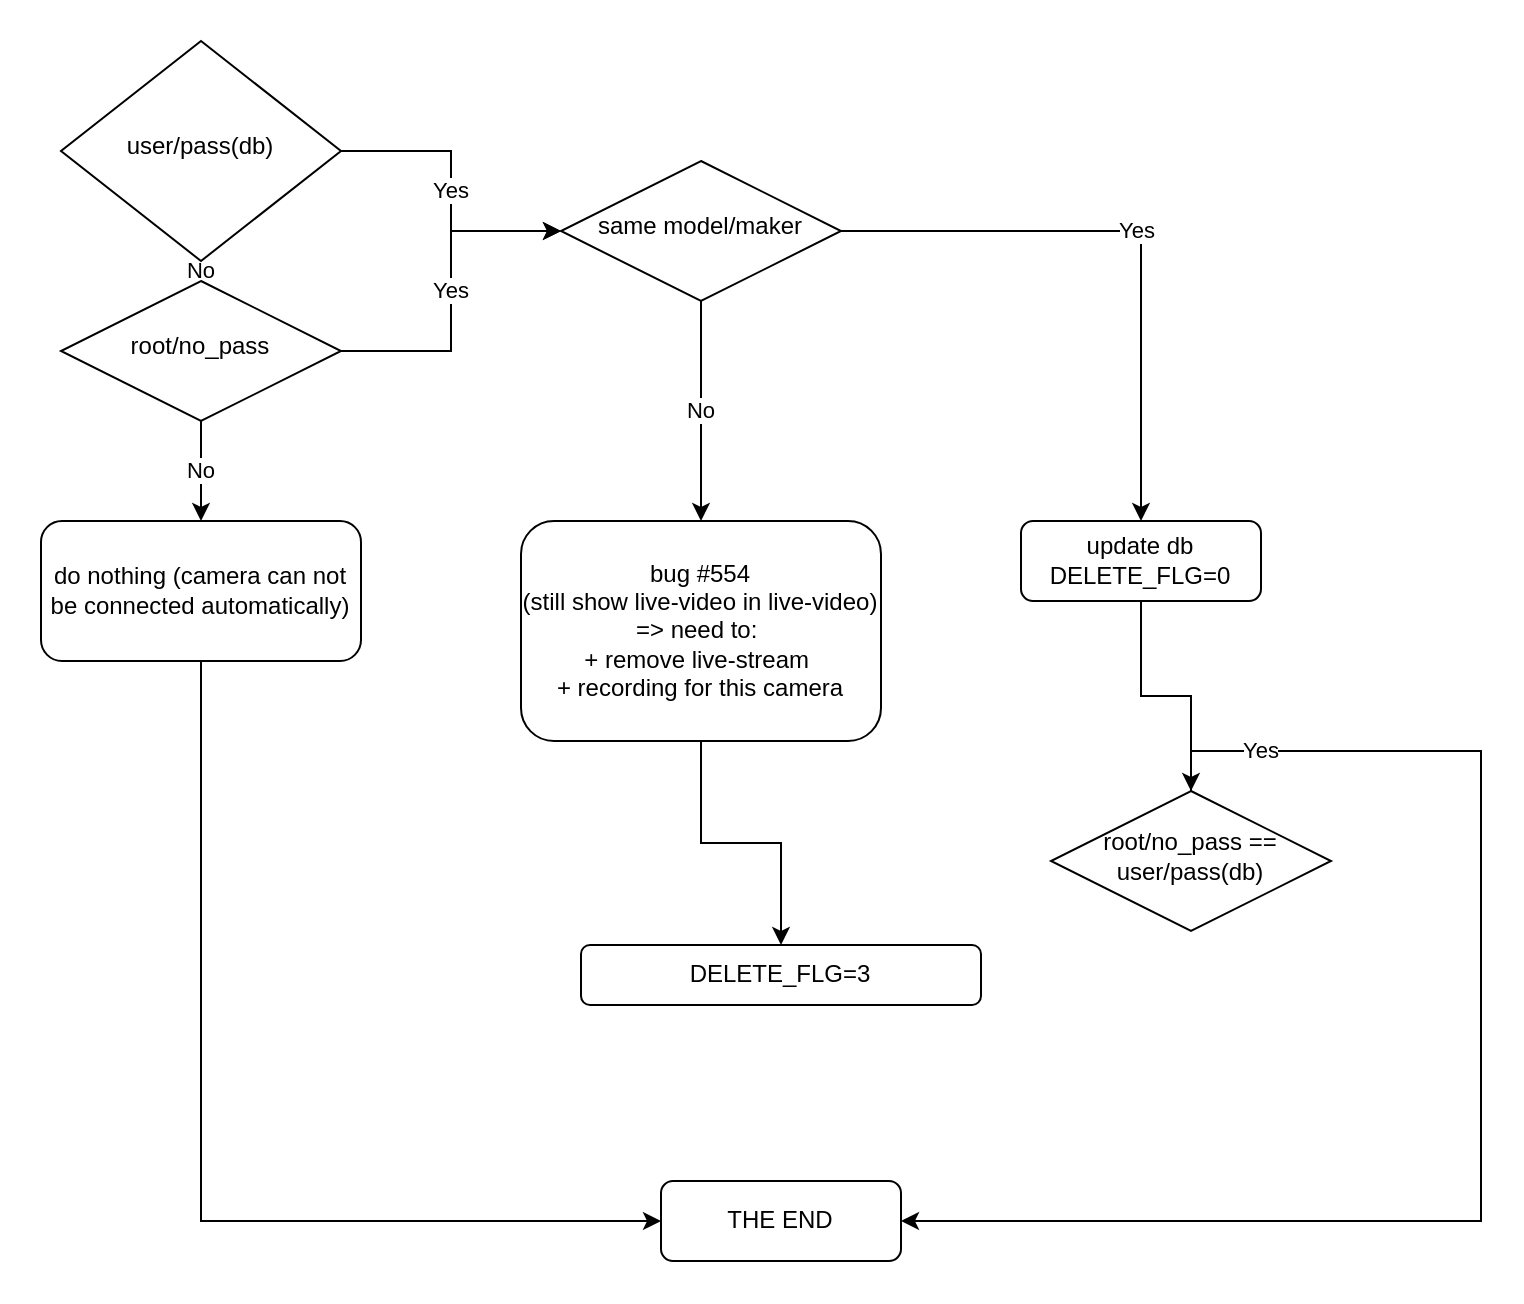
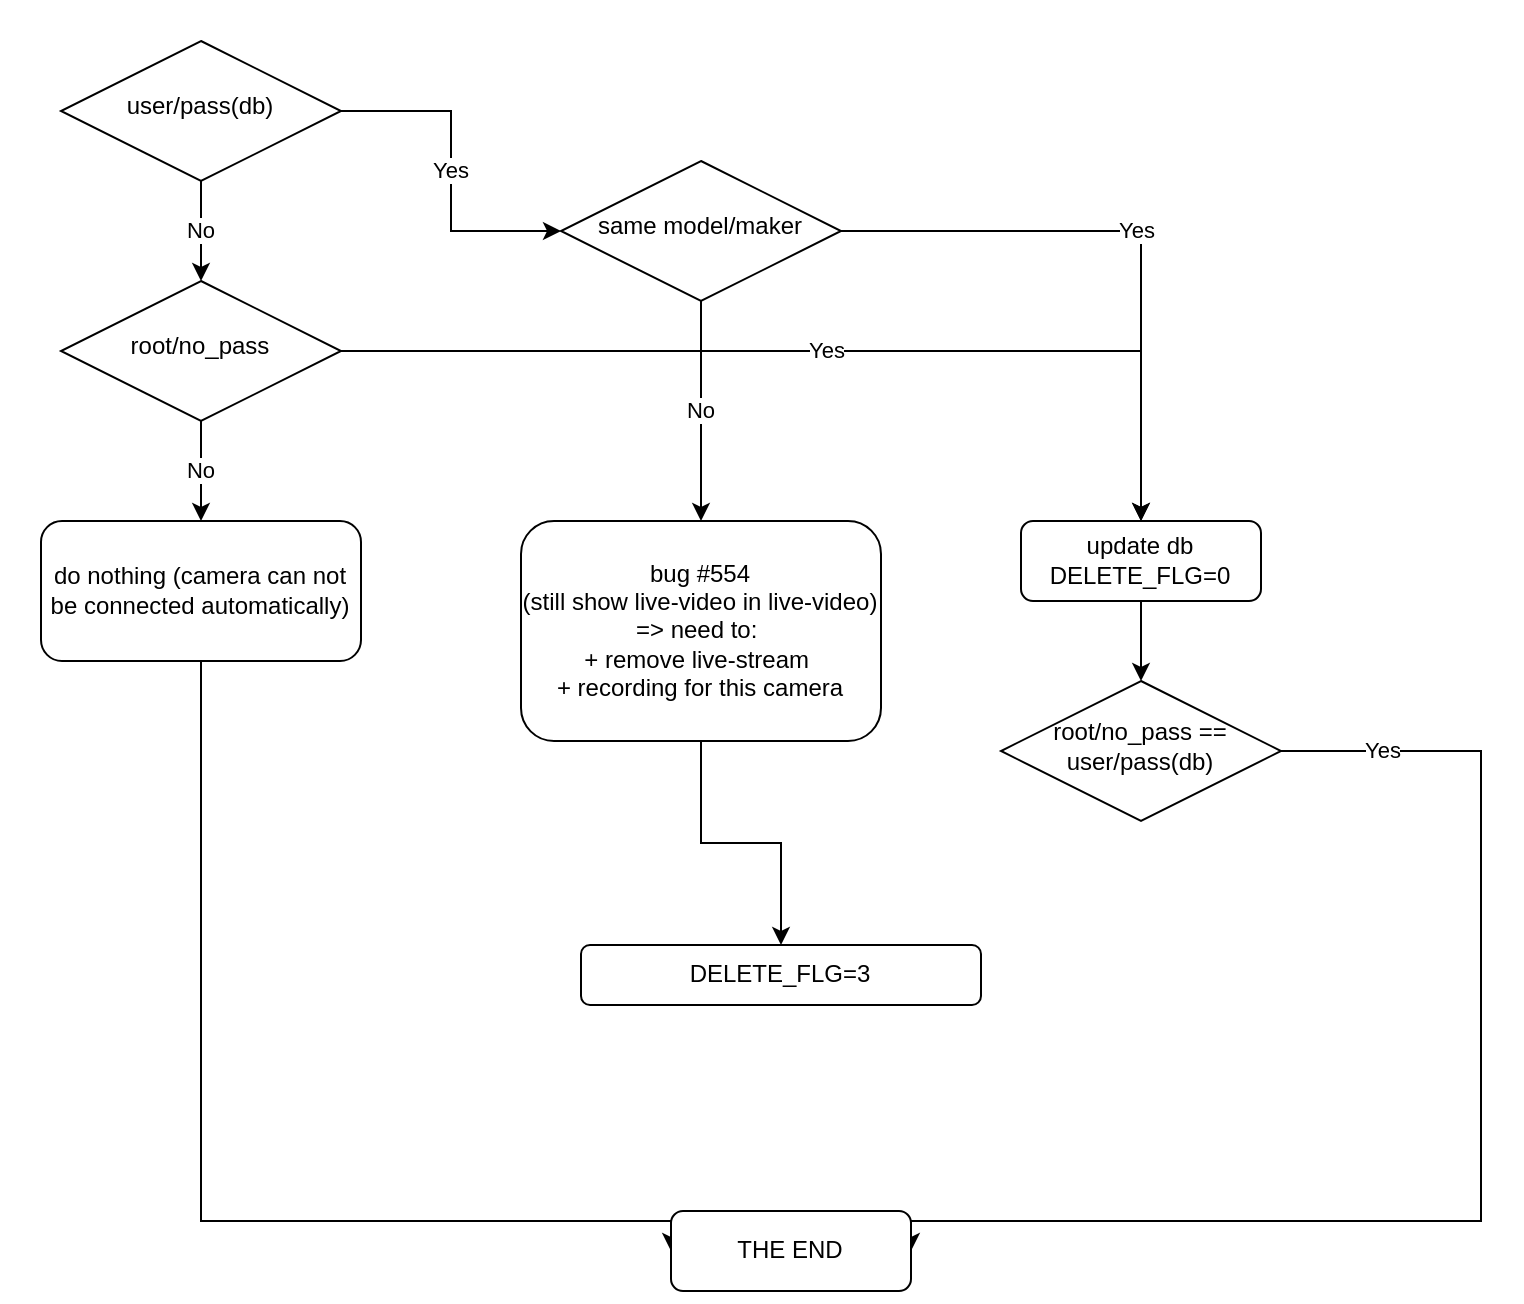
  <mxCell id="0" />
  <mxCell id="1" parent="0" />
  <mxCell id="2" value="Yes" style="edgeStyle=orthogonalEdgeStyle;rounded=0;orthogonalLoop=1;jettySize=auto;html=1;entryX=0;entryY=0.5;entryDx=0;entryDy=0;" parent="1" source="4" target="12" edge="1"><mxGeometry relative="1" as="geometry"><mxPoint x="320" y="110" as="targetPoint" /></mxGeometry></mxCell>
  <mxCell id="3" value="No" style="edgeStyle=orthogonalEdgeStyle;rounded=0;orthogonalLoop=1;jettySize=auto;html=1;entryX=0.5;entryY=0;entryDx=0;entryDy=0;" parent="1" source="4" target="7" edge="1"><mxGeometry relative="1" as="geometry" /></mxCell>
- <mxCell id="4" value="user/pass(db)" style="rhombus;whiteSpace=wrap;html=1;shadow=0;fontFamily=Helvetica;fontSize=12;align=center;strokeWidth=1;spacing=6;spacingTop=-4;" parent="1" vertex="1"><mxGeometry x="30" y="20" width="140" height="110" as="geometry" /></mxCell>
- <mxCell id="5" value="Yes" style="edgeStyle=orthogonalEdgeStyle;rounded=0;orthogonalLoop=1;jettySize=auto;html=1;entryX=0;entryY=0.5;entryDx=0;entryDy=0;" parent="1" source="7" target="12" edge="1"><mxGeometry relative="1" as="geometry"><mxPoint x="320" y="110" as="targetPoint" /></mxGeometry></mxCell>
+ <mxCell id="4" value="user/pass(db)" style="rhombus;whiteSpace=wrap;html=1;shadow=0;fontFamily=Helvetica;fontSize=12;align=center;strokeWidth=1;spacing=6;spacingTop=-4;" parent="1" vertex="1"><mxGeometry x="30" y="20" width="140" height="70" as="geometry" /></mxCell>
+ <mxCell id="5" value="Yes" style="edgeStyle=orthogonalEdgeStyle;rounded=0;orthogonalLoop=1;jettySize=auto;html=1;" parent="1" source="7" target="16" edge="1"><mxGeometry relative="1" as="geometry"><mxPoint x="320" y="110" as="targetPoint" /></mxGeometry></mxCell>
  <mxCell id="6" value="No" style="edgeStyle=orthogonalEdgeStyle;rounded=0;orthogonalLoop=1;jettySize=auto;html=1;entryX=0.5;entryY=0;entryDx=0;entryDy=0;" parent="1" source="7" target="9" edge="1"><mxGeometry relative="1" as="geometry" /></mxCell>
  <mxCell id="7" value="root/no_pass" style="rhombus;whiteSpace=wrap;html=1;shadow=0;fontFamily=Helvetica;fontSize=12;align=center;strokeWidth=1;spacing=6;spacingTop=-4;" parent="1" vertex="1"><mxGeometry x="30" y="140" width="140" height="70" as="geometry" /></mxCell>
  <mxCell id="8" style="edgeStyle=orthogonalEdgeStyle;rounded=0;orthogonalLoop=1;jettySize=auto;html=1;entryX=0;entryY=0.5;entryDx=0;entryDy=0;" edge="1" parent="1" source="9" target="19"><mxGeometry relative="1" as="geometry"><Array as="points"><mxPoint x="100" y="610" /></Array></mxGeometry></mxCell>
  <mxCell id="9" value="do nothing (camera can not be connected automatically)" style="rounded=1;whiteSpace=wrap;html=1;fontSize=12;glass=0;strokeWidth=1;shadow=0;" parent="1" vertex="1"><mxGeometry x="20" y="260" width="160" height="70" as="geometry" /></mxCell>
  <mxCell id="10" value="Yes" style="edgeStyle=orthogonalEdgeStyle;rounded=0;orthogonalLoop=1;jettySize=auto;html=1;entryX=0.5;entryY=0;entryDx=0;entryDy=0;" parent="1" source="12" target="16" edge="1"><mxGeometry relative="1" as="geometry" /></mxCell>
  <mxCell id="11" value="No" style="edgeStyle=orthogonalEdgeStyle;rounded=0;orthogonalLoop=1;jettySize=auto;html=1;entryX=0.5;entryY=0;entryDx=0;entryDy=0;" parent="1" source="12" target="14" edge="1"><mxGeometry relative="1" as="geometry" /></mxCell>
  <mxCell id="12" value="same model/maker" style="rhombus;whiteSpace=wrap;html=1;shadow=0;fontFamily=Helvetica;fontSize=12;align=center;strokeWidth=1;spacing=6;spacingTop=-4;" parent="1" vertex="1"><mxGeometry x="280" y="80" width="140" height="70" as="geometry" /></mxCell>
  <mxCell id="13" value="" style="edgeStyle=orthogonalEdgeStyle;rounded=0;orthogonalLoop=1;jettySize=auto;html=1;" edge="1" parent="1" source="14" target="20"><mxGeometry relative="1" as="geometry" /></mxCell>
  <mxCell id="14" value="&lt;div align=&quot;center&quot;&gt;bug #554&lt;br&gt;(still show live-video in live-video)&lt;/div&gt;&lt;div align=&quot;center&quot;&gt;=&amp;gt; need to:&amp;nbsp;&lt;/div&gt;&lt;div align=&quot;center&quot;&gt;+ remove live-stream&amp;nbsp;&lt;/div&gt;&lt;div align=&quot;center&quot;&gt;+ recording for this camera&lt;/div&gt;" style="rounded=1;whiteSpace=wrap;html=1;fontSize=12;glass=0;strokeWidth=1;shadow=0;align=center;" parent="1" vertex="1"><mxGeometry x="260" y="260" width="180" height="110" as="geometry" /></mxCell>
  <mxCell id="15" style="edgeStyle=orthogonalEdgeStyle;rounded=0;orthogonalLoop=1;jettySize=auto;html=1;" parent="1" source="16" target="18" edge="1"><mxGeometry relative="1" as="geometry" /></mxCell>
  <mxCell id="16" value="&lt;div&gt;update db&lt;/div&gt;&lt;div&gt;DELETE_FLG=0&lt;br&gt;&lt;/div&gt;" style="rounded=1;whiteSpace=wrap;html=1;fontSize=12;glass=0;strokeWidth=1;shadow=0;" parent="1" vertex="1"><mxGeometry x="510" y="260" width="120" height="40" as="geometry" /></mxCell>
  <mxCell id="17" value="Yes" style="edgeStyle=orthogonalEdgeStyle;rounded=0;orthogonalLoop=1;jettySize=auto;html=1;entryX=1;entryY=0.5;entryDx=0;entryDy=0;" edge="1" parent="1" source="18" target="19"><mxGeometry x="-0.84" relative="1" as="geometry"><Array as="points"><mxPoint x="740" y="375" /><mxPoint x="740" y="610" /></Array><mxPoint as="offset" /></mxGeometry></mxCell>
- <mxCell id="18" value="root/no_pass == user/pass(db)" style="rhombus;whiteSpace=wrap;html=1;shadow=0;fontFamily=Helvetica;fontSize=12;align=center;strokeWidth=1;spacing=6;spacingTop=-4;" parent="1" vertex="1"><mxGeometry x="525" y="395" width="140" height="70" as="geometry" /></mxCell>
- <mxCell id="19" value="THE END" style="rounded=1;whiteSpace=wrap;html=1;fontSize=12;glass=0;strokeWidth=1;shadow=0;" parent="1" vertex="1"><mxGeometry x="330" y="590" width="120" height="40" as="geometry" /></mxCell>
+ <mxCell id="18" value="root/no_pass == user/pass(db)" style="rhombus;whiteSpace=wrap;html=1;shadow=0;fontFamily=Helvetica;fontSize=12;align=center;strokeWidth=1;spacing=6;spacingTop=-4;" parent="1" vertex="1"><mxGeometry x="500" y="340" width="140" height="70" as="geometry" /></mxCell>
+ <mxCell id="19" value="THE END" style="rounded=1;whiteSpace=wrap;html=1;fontSize=12;glass=0;strokeWidth=1;shadow=0;" parent="1" vertex="1"><mxGeometry x="335" y="605" width="120" height="40" as="geometry" /></mxCell>
  <mxCell id="20" value="DELETE_FLG=3" style="whiteSpace=wrap;html=1;rounded=1;glass=0;strokeWidth=1;shadow=0;" vertex="1" parent="1"><mxGeometry x="290" y="472" width="200" height="30" as="geometry" /></mxCell>
